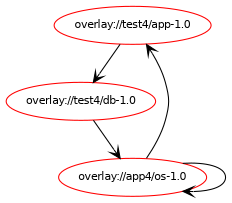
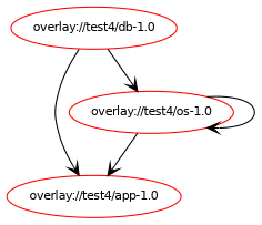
  digraph {
    compound=true
    concentrate=true
    newrank=true
    rankdir=TD
    node [color=red fontname=Helvetica fontsize=10]
    edge [arrowhead=vee]
    "overlay://test4/app-1.0"
    "overlay://test4/db-1.0"
-   "overlay://test4/os-1.0" [label="overlay://app4/os-1.0"]
-   "overlay://test4/app-1.0" -> "overlay://test4/db-1.0"
+   "overlay://test4/os-1.0"
+   "overlay://test4/db-1.0" -> "overlay://test4/app-1.0"
    "overlay://test4/db-1.0" -> "overlay://test4/os-1.0"
    "overlay://test4/os-1.0" -> "overlay://test4/app-1.0"
    "overlay://test4/os-1.0" -> "overlay://test4/os-1.0"
  }
